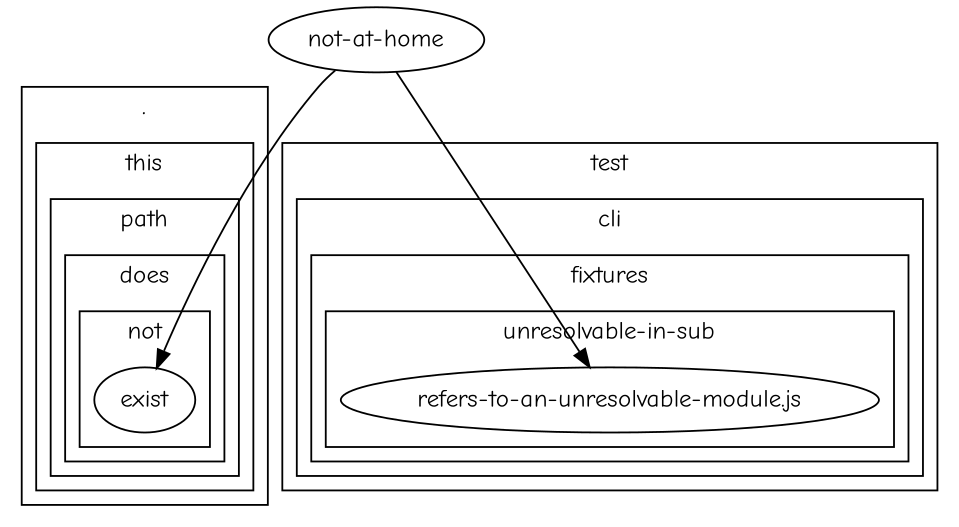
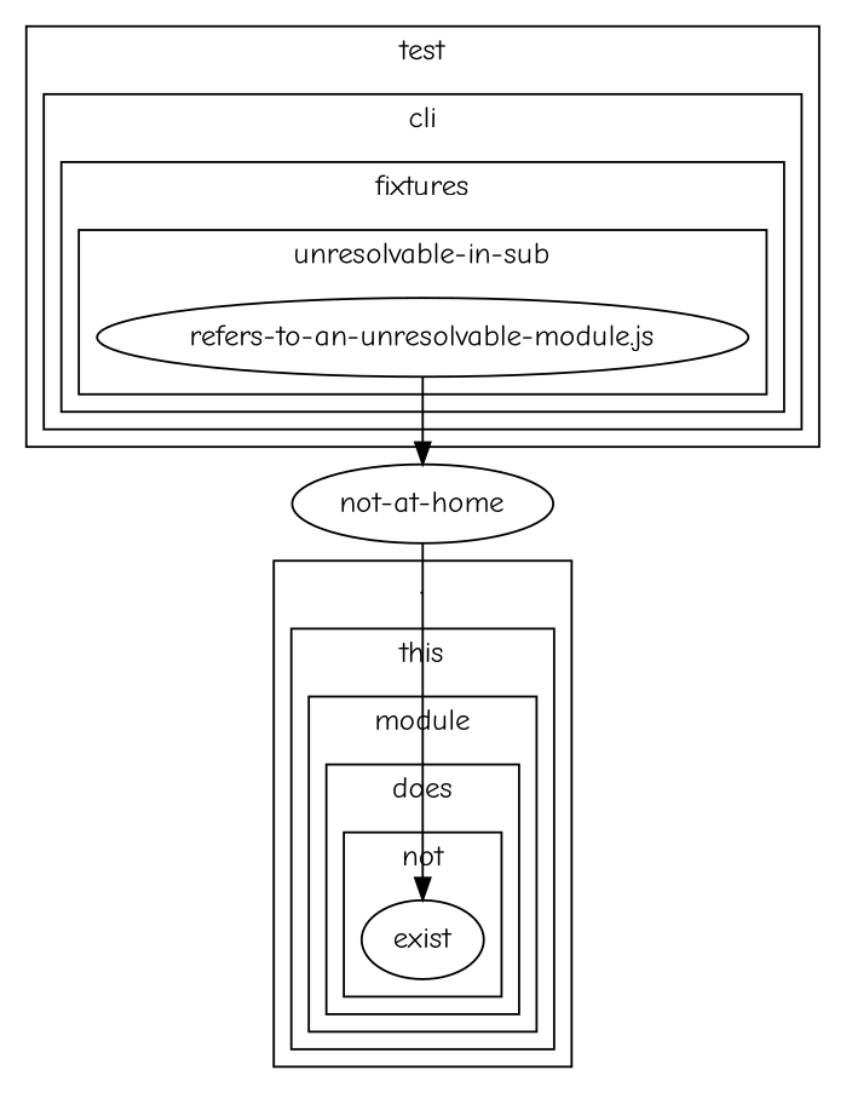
  strict digraph {
    fontname="Comic Neue"
    node [fontname="Comic Neue"]
    edge [fontname="Comic Neue"]
    n1 [label=<exist>]
    n2 [label=<refers-to-an-unresolvable-module.js>]
    n3 [label=<not-at-home>]
    subgraph cluster_1 {
      label="."
      subgraph cluster_2 {
        label=this
        subgraph cluster_3 {
-         label=path
+         label=module
          subgraph cluster_4 {
            label=does
            subgraph cluster_5 {
              label=not
              n1
            }
          }
        }
      }
    }
    subgraph cluster_6 {
      label=test
      subgraph cluster_7 {
        label=cli
        subgraph cluster_8 {
          label=fixtures
          subgraph cluster_9 {
            label="unresolvable-in-sub"
            n2
          }
        }
      }
    }
-   n3 -> n2
+   n2 -> n3
    n3 -> n1
  }
